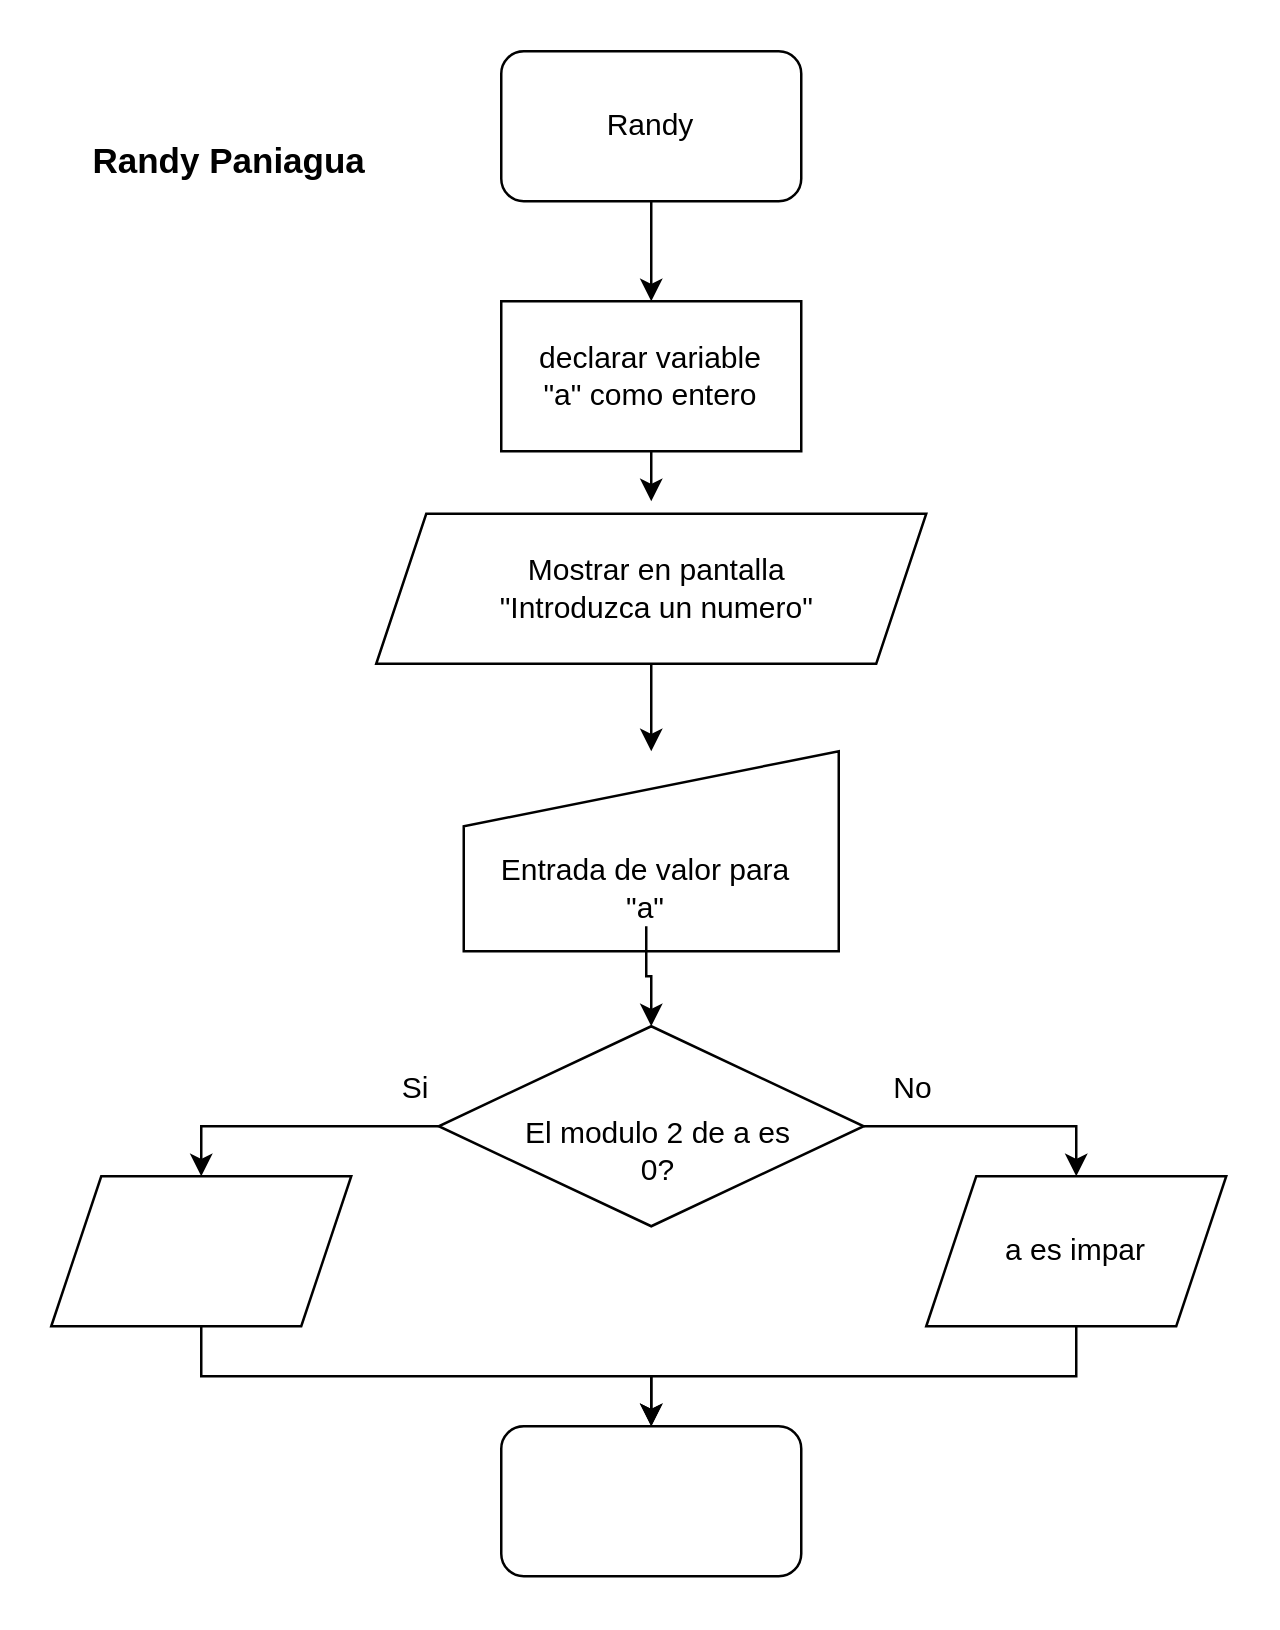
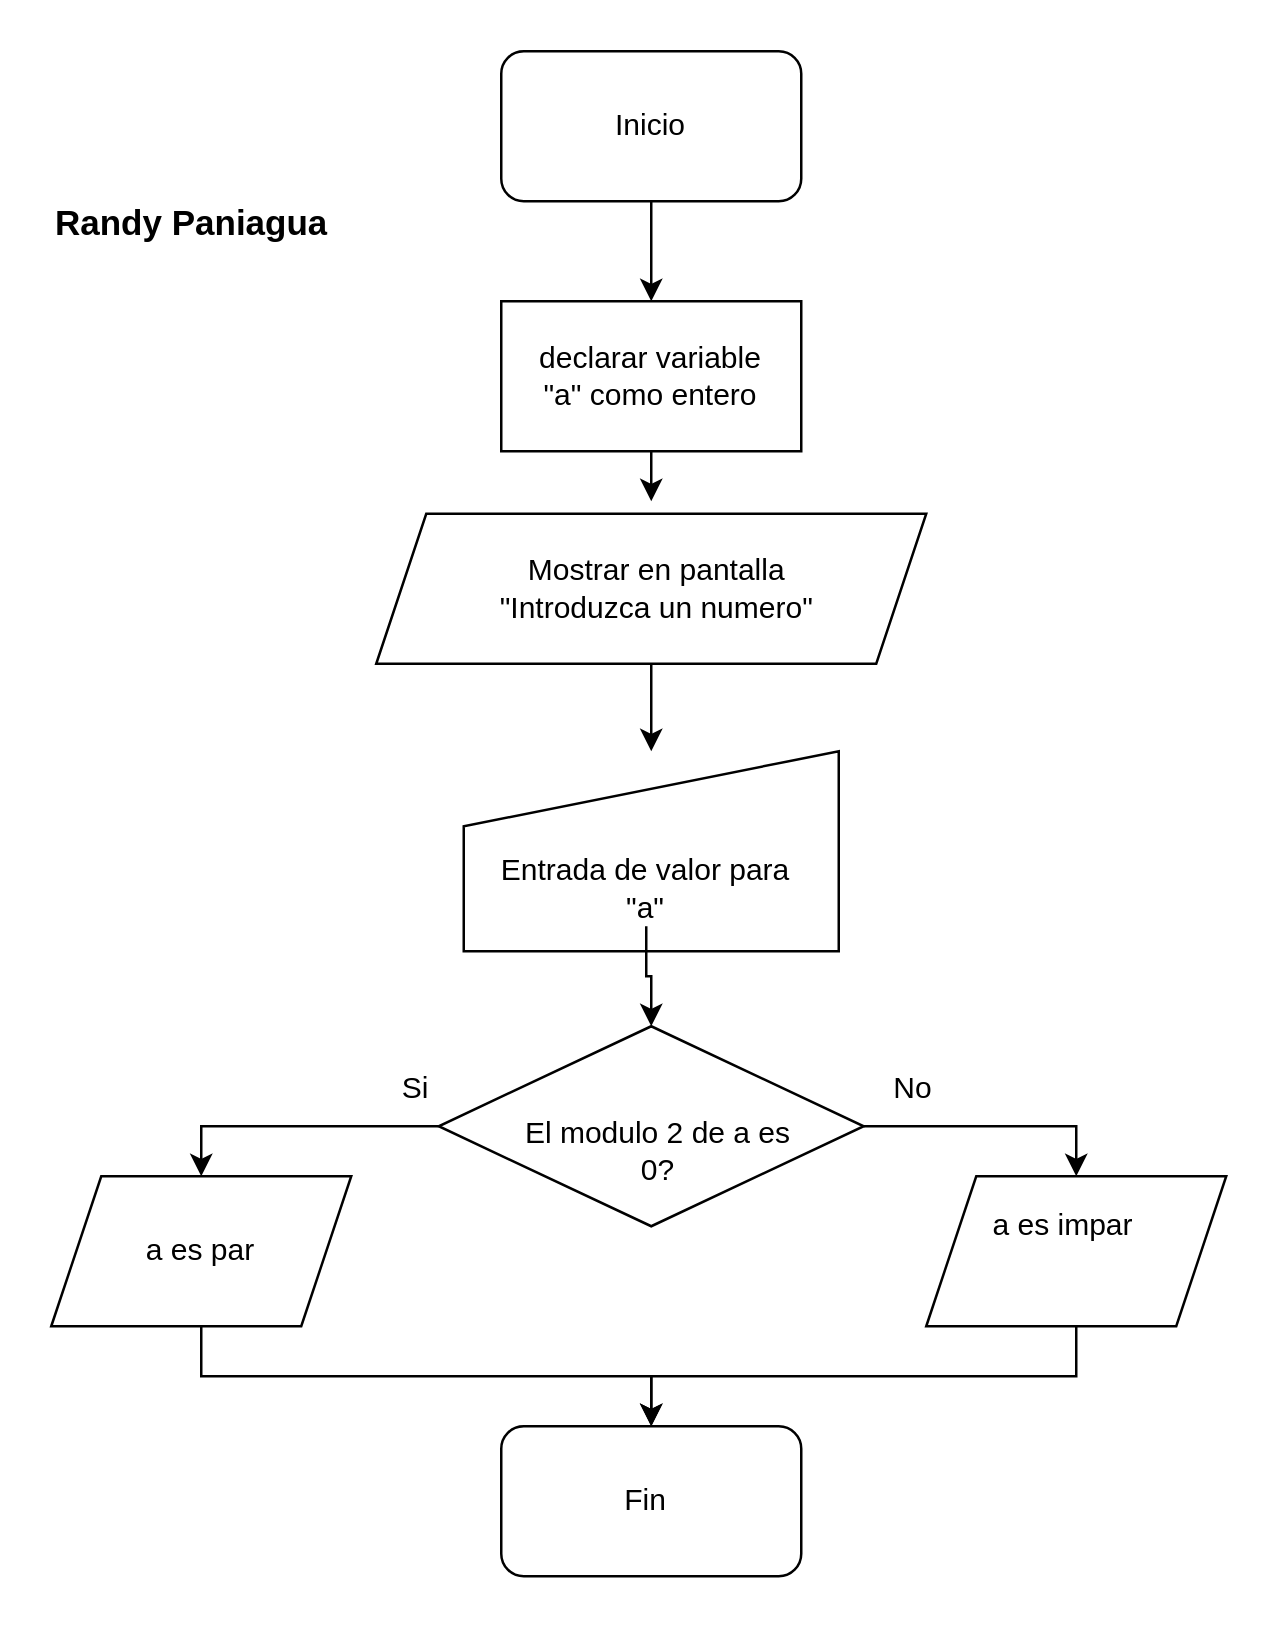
  <mxCell id="0" />
  <mxCell id="1" parent="0" />
  <mxCell id="2" style="edgeStyle=orthogonalEdgeStyle;rounded=0;orthogonalLoop=1;jettySize=auto;html=1;exitX=0.5;exitY=1;exitDx=0;exitDy=0;entryX=0.5;entryY=0;entryDx=0;entryDy=0;" edge="1" parent="1" source="3" target="6"><mxGeometry relative="1" as="geometry" /></mxCell>
  <mxCell id="3" value="" style="rounded=1;whiteSpace=wrap;html=1;" vertex="1" parent="1"><mxGeometry x="200" y="20" width="120" height="60" as="geometry" /></mxCell>
- <mxCell id="4" value="Randy" style="text;html=1;align=center;verticalAlign=middle;whiteSpace=wrap;rounded=0;" vertex="1" parent="1"><mxGeometry x="230" y="35" width="60" height="30" as="geometry" /></mxCell>
+ <mxCell id="4" value="Inicio" style="text;html=1;align=center;verticalAlign=middle;whiteSpace=wrap;rounded=0;" vertex="1" parent="1"><mxGeometry x="230" y="35" width="60" height="30" as="geometry" /></mxCell>
  <mxCell id="5" style="edgeStyle=orthogonalEdgeStyle;rounded=0;orthogonalLoop=1;jettySize=auto;html=1;exitX=0.5;exitY=1;exitDx=0;exitDy=0;" edge="1" parent="1" source="6"><mxGeometry relative="1" as="geometry"><mxPoint x="260" y="200" as="targetPoint" /></mxGeometry></mxCell>
  <mxCell id="6" value="" style="rounded=0;whiteSpace=wrap;html=1;" vertex="1" parent="1"><mxGeometry x="200" y="120" width="120" height="60" as="geometry" /></mxCell>
  <mxCell id="7" value="declarar variable &quot;a&quot; como entero" style="text;html=1;align=center;verticalAlign=middle;whiteSpace=wrap;rounded=0;" vertex="1" parent="1"><mxGeometry x="210" y="135" width="100" height="30" as="geometry" /></mxCell>
  <mxCell id="8" value="" style="shape=manualInput;whiteSpace=wrap;html=1;" vertex="1" parent="1"><mxGeometry x="185" y="300" width="150" height="80" as="geometry" /></mxCell>
  <mxCell id="9" style="edgeStyle=orthogonalEdgeStyle;rounded=0;orthogonalLoop=1;jettySize=auto;html=1;" edge="1" parent="1" source="10" target="18"><mxGeometry relative="1" as="geometry" /></mxCell>
  <mxCell id="10" value="Entrada de valor para &quot;a&quot;" style="text;html=1;align=center;verticalAlign=middle;whiteSpace=wrap;rounded=0;" vertex="1" parent="1"><mxGeometry x="196" y="340" width="124" height="30" as="geometry" /></mxCell>
  <mxCell id="11" style="edgeStyle=orthogonalEdgeStyle;rounded=0;orthogonalLoop=1;jettySize=auto;html=1;exitX=0.5;exitY=1;exitDx=0;exitDy=0;entryX=0.5;entryY=0;entryDx=0;entryDy=0;" edge="1" parent="1" source="12" target="8"><mxGeometry relative="1" as="geometry" /></mxCell>
  <mxCell id="12" value="" style="shape=parallelogram;perimeter=parallelogramPerimeter;whiteSpace=wrap;html=1;fixedSize=1;" vertex="1" parent="1"><mxGeometry x="150" y="205" width="220" height="60" as="geometry" /></mxCell>
  <mxCell id="13" value="Mostrar en pantalla &quot;Introduzca un numero&quot;" style="text;html=1;align=center;verticalAlign=middle;whiteSpace=wrap;rounded=0;" vertex="1" parent="1"><mxGeometry x="190" y="220" width="145" height="30" as="geometry" /></mxCell>
  <mxCell id="14" value="" style="rounded=1;whiteSpace=wrap;html=1;" vertex="1" parent="1"><mxGeometry x="200" y="570" width="120" height="60" as="geometry" /></mxCell>
+ <mxCell id="15" value="Fin" style="text;html=1;align=center;verticalAlign=middle;whiteSpace=wrap;rounded=0;" vertex="1" parent="1"><mxGeometry x="228" y="585" width="60" height="30" as="geometry" /></mxCell>
  <mxCell id="16" style="edgeStyle=orthogonalEdgeStyle;rounded=0;orthogonalLoop=1;jettySize=auto;html=1;exitX=1;exitY=0.5;exitDx=0;exitDy=0;entryX=0.5;entryY=0;entryDx=0;entryDy=0;" edge="1" parent="1" source="18" target="23"><mxGeometry relative="1" as="geometry" /></mxCell>
  <mxCell id="17" style="edgeStyle=orthogonalEdgeStyle;rounded=0;orthogonalLoop=1;jettySize=auto;html=1;exitX=0;exitY=0.5;exitDx=0;exitDy=0;entryX=0.5;entryY=0;entryDx=0;entryDy=0;" edge="1" parent="1" source="18" target="21"><mxGeometry relative="1" as="geometry" /></mxCell>
  <mxCell id="18" value="" style="rhombus;whiteSpace=wrap;html=1;" vertex="1" parent="1"><mxGeometry x="175" y="410" width="170" height="80" as="geometry" /></mxCell>
  <mxCell id="19" value="El modulo 2 de a es 0?" style="text;html=1;align=center;verticalAlign=middle;whiteSpace=wrap;rounded=0;" vertex="1" parent="1"><mxGeometry x="204.5" y="440" width="116" height="40" as="geometry" /></mxCell>
  <mxCell id="20" style="edgeStyle=orthogonalEdgeStyle;rounded=0;orthogonalLoop=1;jettySize=auto;html=1;exitX=0.5;exitY=1;exitDx=0;exitDy=0;entryX=0.5;entryY=0;entryDx=0;entryDy=0;" edge="1" parent="1" source="21" target="14"><mxGeometry relative="1" as="geometry" /></mxCell>
  <mxCell id="21" value="" style="shape=parallelogram;perimeter=parallelogramPerimeter;whiteSpace=wrap;html=1;fixedSize=1;" vertex="1" parent="1"><mxGeometry x="20" y="470" width="120" height="60" as="geometry" /></mxCell>
  <mxCell id="22" style="edgeStyle=orthogonalEdgeStyle;rounded=0;orthogonalLoop=1;jettySize=auto;html=1;exitX=0.5;exitY=1;exitDx=0;exitDy=0;entryX=0.5;entryY=0;entryDx=0;entryDy=0;" edge="1" parent="1" source="23" target="14"><mxGeometry relative="1" as="geometry" /></mxCell>
  <mxCell id="23" value="" style="shape=parallelogram;perimeter=parallelogramPerimeter;whiteSpace=wrap;html=1;fixedSize=1;" vertex="1" parent="1"><mxGeometry x="370" y="470" width="120" height="60" as="geometry" /></mxCell>
  <mxCell id="24" value="Si" style="text;html=1;align=center;verticalAlign=middle;whiteSpace=wrap;rounded=0;" vertex="1" parent="1"><mxGeometry x="136" y="420" width="60" height="30" as="geometry" /></mxCell>
  <mxCell id="25" value="No" style="text;html=1;align=center;verticalAlign=middle;whiteSpace=wrap;rounded=0;" vertex="1" parent="1"><mxGeometry x="335" y="420" width="60" height="30" as="geometry" /></mxCell>
- <mxCell id="26" value="a es impar" style="text;html=1;align=center;verticalAlign=middle;whiteSpace=wrap;rounded=0;" vertex="1" parent="1"><mxGeometry x="400" y="485" width="60" height="30" as="geometry" /></mxCell>
- <mxCell id="28" value="&lt;h1 style=&quot;margin-top: 0px;&quot;&gt;&lt;font style=&quot;font-size: 14px;&quot;&gt;Randy Paniagua&lt;/font&gt;&lt;/h1&gt;" style="text;html=1;whiteSpace=wrap;overflow=hidden;rounded=0;" vertex="1" parent="1"><mxGeometry x="35" y="40" width="134" height="40" as="geometry" /></mxCell>
+ <mxCell id="26" value="a es impar" style="text;html=1;align=center;verticalAlign=middle;whiteSpace=wrap;rounded=0;" vertex="1" parent="1"><mxGeometry x="395" y="475" width="60" height="30" as="geometry" /></mxCell>
+ <mxCell id="27" value="a es par" style="text;html=1;align=center;verticalAlign=middle;whiteSpace=wrap;rounded=0;" vertex="1" parent="1"><mxGeometry x="50" y="485" width="60" height="30" as="geometry" /></mxCell>
+ <mxCell id="28" value="&lt;h1 style=&quot;margin-top: 0px;&quot;&gt;&lt;font style=&quot;font-size: 14px;&quot;&gt;Randy Paniagua&lt;/font&gt;&lt;/h1&gt;" style="text;html=1;whiteSpace=wrap;overflow=hidden;rounded=0;" vertex="1" parent="1"><mxGeometry x="20" y="65" width="134" height="40" as="geometry" /></mxCell>
